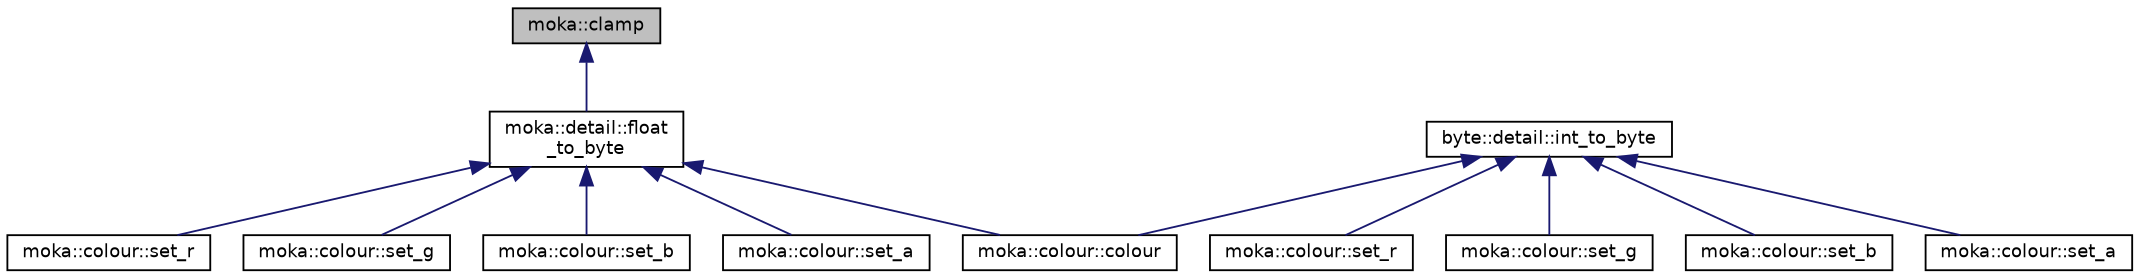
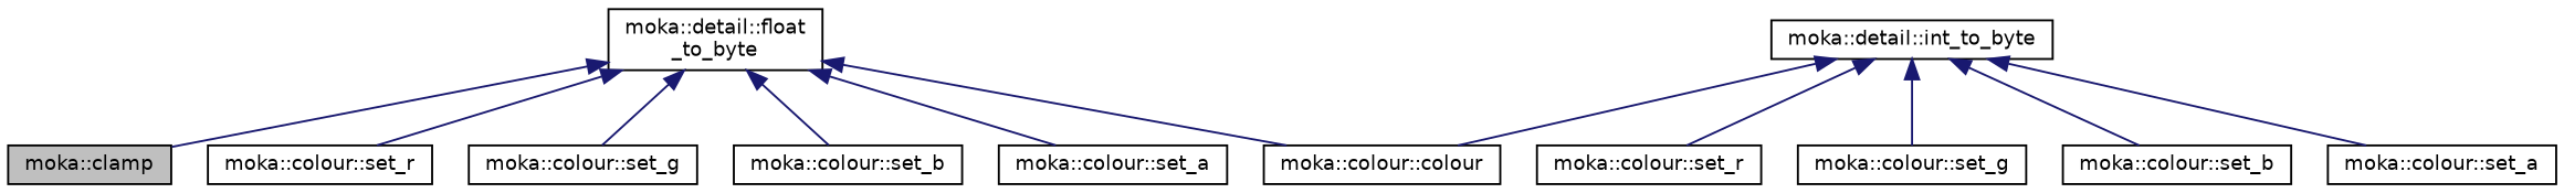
  digraph {
    rankdir=TB
    node [color=black fillcolor=white fontname=Helvetica fontsize=10 shape=record style=filled]
    edge [color=midnightblue dir=back fontname=Helvetica fontsize=10 labelfontname=Helvetica labelfontsize=10 style=solid]
    n1 [fillcolor=grey75 fontcolor=black height=0.2 label="moka::clamp" width=0.4]
    n2 [height=0.2 label="moka::detail::float\l_to_byte" width=0.4]
    n3 [height=0.2 label="moka::colour::colour" width=0.4]
    n4 [height=0.2 label="moka::colour::set_r" width=0.4]
    n5 [height=0.2 label="moka::colour::set_g" width=0.4]
    n6 [height=0.2 label="moka::colour::set_b" width=0.4]
    n7 [height=0.2 label="moka::colour::set_a" width=0.4]
-   n8 [height=0.2 label="byte::detail::int_to_byte" width=0.4]
+   n8 [height=0.2 label="moka::detail::int_to_byte" width=0.4]
    n9 [height=0.2 label="moka::colour::set_r" width=0.4]
    n10 [height=0.2 label="moka::colour::set_g" width=0.4]
    n11 [height=0.2 label="moka::colour::set_b" width=0.4]
    n12 [height=0.2 label="moka::colour::set_a" width=0.4]
-   n1 -> n2
+   n2 -> n1
    n2 -> n3
    n2 -> n4
    n2 -> n5
    n2 -> n6
    n2 -> n7
    n8 -> n3
    n8 -> n9
    n8 -> n10
    n8 -> n11
    n8 -> n12
  }
